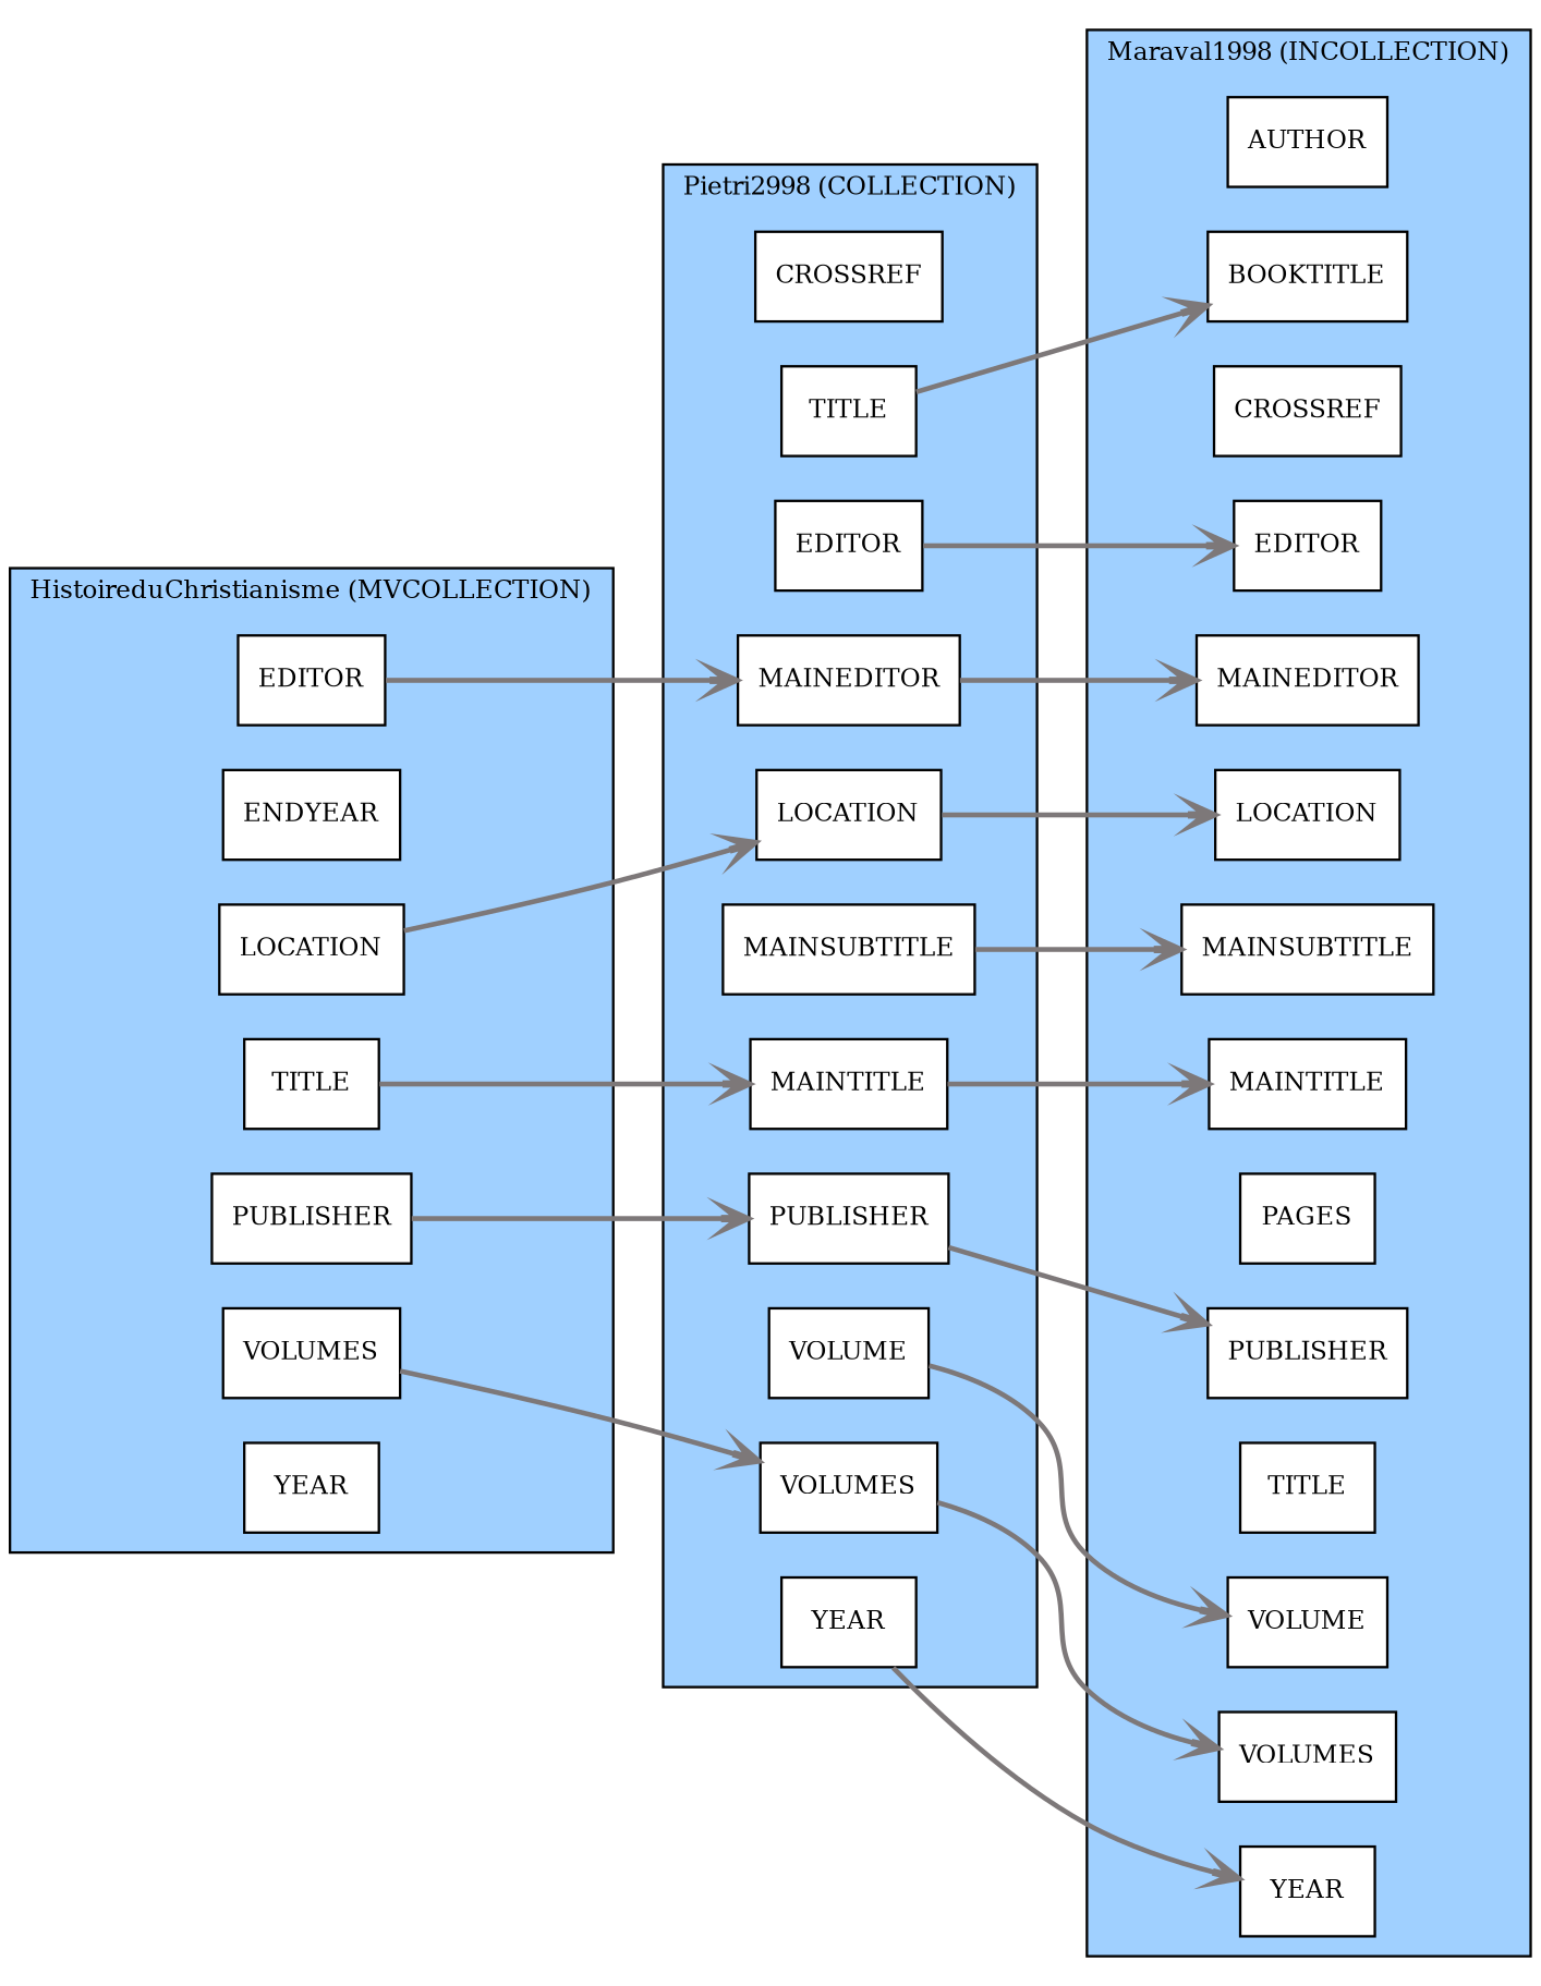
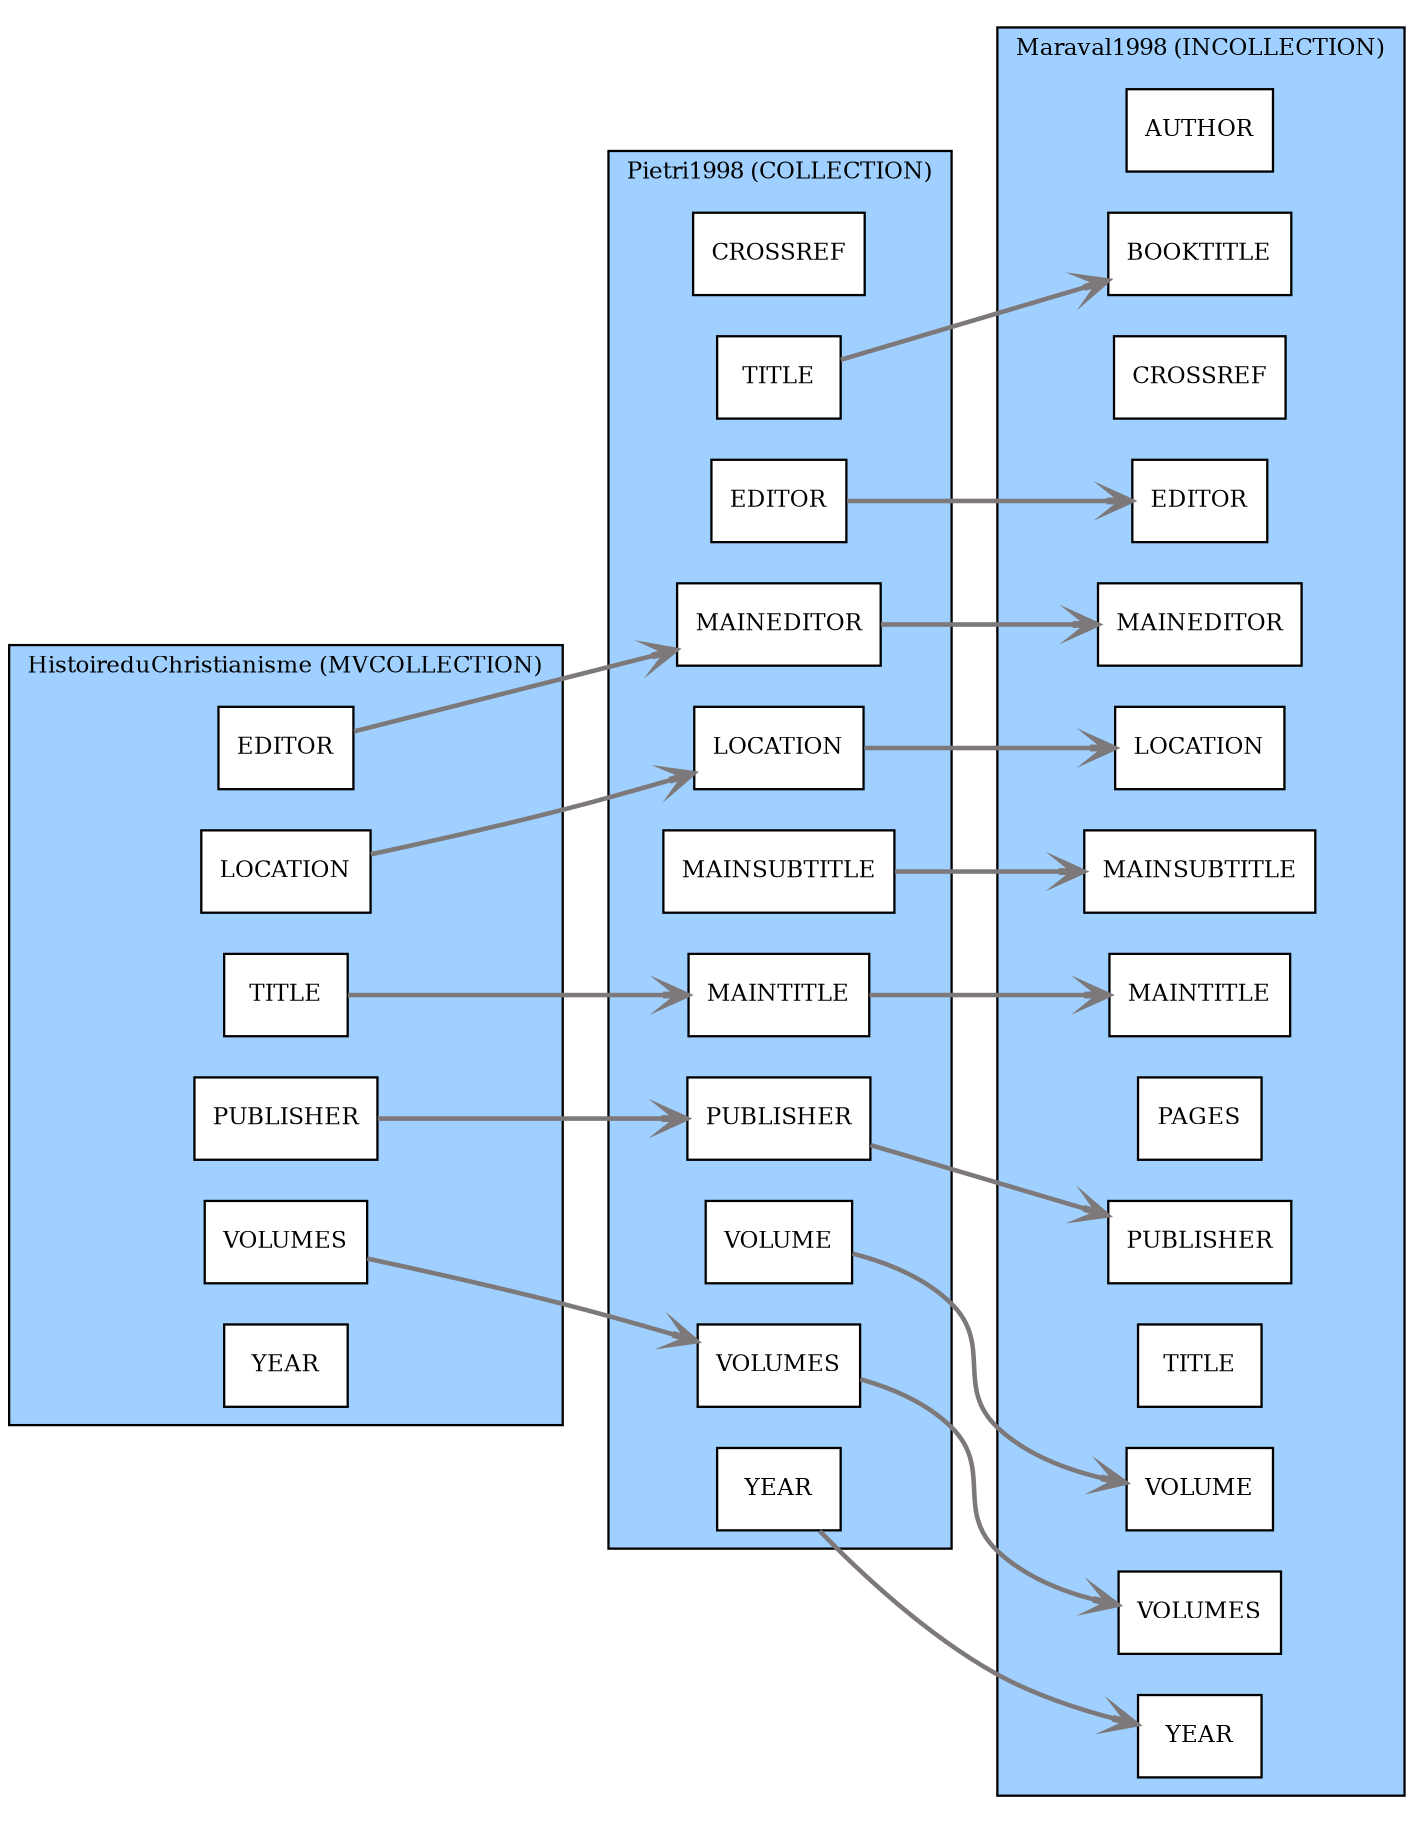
  digraph {
    compound=true
    rankdir=LR
    style=filled
    node [fillcolor=white fontsize=10 shape=box style=filled]
    edge [arrowhead=open color="#7d7879" penwidth=2.0]
    n1 [label=EDITOR]
-   n2 [label=ENDYEAR]
    n3 [label=LOCATION]
    n4 [label=PUBLISHER]
    n5 [label=TITLE]
    n6 [label=VOLUMES]
    n7 [label=YEAR]
    n8 [label=AUTHOR]
    n9 [label=BOOKTITLE]
    n10 [label=CROSSREF]
    n11 [label=EDITOR]
    n12 [label=LOCATION]
    n13 [label=MAINEDITOR]
    n14 [label=MAINSUBTITLE]
    n15 [label=MAINTITLE]
    n16 [label=PAGES]
    n17 [label=PUBLISHER]
    n18 [label=TITLE]
    n19 [label=VOLUME]
    n20 [label=VOLUMES]
    n21 [label=YEAR]
    n22 [label=CROSSREF]
    n23 [label=EDITOR]
    n24 [label=LOCATION]
    n25 [label=MAINEDITOR]
    n26 [label=MAINSUBTITLE]
    n27 [label=MAINTITLE]
    n28 [label=PUBLISHER]
    n29 [label=TITLE]
    n30 [label=VOLUME]
    n31 [label=VOLUMES]
    n32 [label=YEAR]
    subgraph cluster_1 {
      fillcolor="#a0d0ff"
      fontsize=10
      label="HistoireduChristianisme (MVCOLLECTION)"
      n1
-     n2
      n3
      n4
      n5
      n6
      n7
    }
    subgraph cluster_2 {
      fillcolor="#a0d0ff"
      fontsize=10
      label="Maraval1998 (INCOLLECTION)"
      n8
      n9
      n10
      n11
      n12
      n13
      n14
      n15
      n16
      n17
      n18
      n19
      n20
      n21
    }
    subgraph cluster_3 {
      fillcolor="#a0d0ff"
      fontsize=10
-     label="Pietri2998 (COLLECTION)"
+     label="Pietri1998 (COLLECTION)"
      n22
      n23
      n24
      n25
      n26
      n27
      n28
      n29
      n30
      n31
      n32
    }
    n1 -> n25
    n3 -> n24
    n4 -> n28
    n5 -> n27
    n6 -> n31
    n23 -> n11
    n24 -> n12
    n25 -> n13
    n26 -> n14
    n27 -> n15
    n28 -> n17
    n29 -> n9
    n30 -> n19
    n31 -> n20
    n32 -> n21
  }
